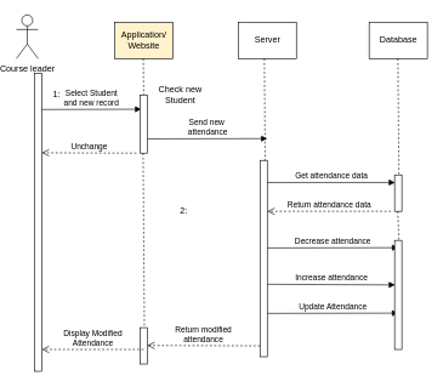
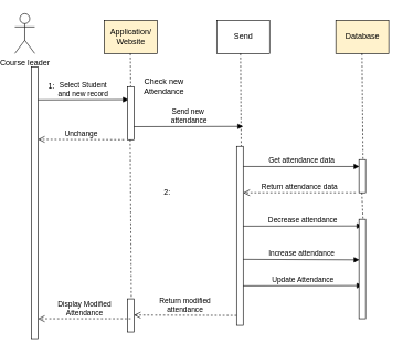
  <mxCell id="0" />
  <mxCell id="1" parent="0" />
  <mxCell id="2" value="Course leader" style="shape=umlActor;verticalLabelPosition=bottom;verticalAlign=top;html=1;outlineConnect=0;" vertex="1" parent="1"><mxGeometry x="20" y="20" width="30" height="60" as="geometry" /></mxCell>
  <mxCell id="3" value="" style="html=1;points=[];perimeter=orthogonalPerimeter;" vertex="1" parent="1"><mxGeometry x="45" y="100" width="10" height="410" as="geometry" /></mxCell>
  <mxCell id="4" value="Select Student&lt;br&gt;and new record" style="html=1;verticalAlign=bottom;endArrow=block;rounded=0;entryX=0.18;entryY=0.245;entryDx=0;entryDy=0;entryPerimeter=0;" edge="1" parent="1" target="8"><mxGeometry width="80" relative="1" as="geometry"><mxPoint x="55" y="150" as="sourcePoint" /><mxPoint x="135" y="150" as="targetPoint" /></mxGeometry></mxCell>
  <mxCell id="5" value="Application/ &lt;br&gt;Website" style="html=1;fillColor=#fff2cc;" vertex="1" parent="1"><mxGeometry x="155" y="30" width="80" height="50" as="geometry" /></mxCell>
  <mxCell id="6" value="Unchange" style="html=1;verticalAlign=bottom;endArrow=open;dashed=1;endSize=8;rounded=0;" edge="1" parent="1"><mxGeometry relative="1" as="geometry"><mxPoint x="185" y="210" as="sourcePoint" /><mxPoint x="55" y="209.5" as="targetPoint" /></mxGeometry></mxCell>
  <mxCell id="7" value="" style="endArrow=none;dashed=1;html=1;rounded=0;" edge="1" parent="1"><mxGeometry width="50" height="50" relative="1" as="geometry"><mxPoint x="194.5" y="80" as="sourcePoint" /><mxPoint x="195" y="130" as="targetPoint" /></mxGeometry></mxCell>
  <mxCell id="8" value="" style="html=1;points=[];perimeter=orthogonalPerimeter;" vertex="1" parent="1"><mxGeometry x="190" y="130" width="10" height="80" as="geometry" /></mxCell>
- <mxCell id="9" value="Server" style="html=1;" vertex="1" parent="1"><mxGeometry x="325" y="30" width="80" height="50" as="geometry" /></mxCell>
- <mxCell id="10" value="Check new&lt;br&gt;Student" style="text;html=1;align=center;verticalAlign=middle;resizable=0;points=[];autosize=1;strokeColor=none;fillColor=none;" vertex="1" parent="1"><mxGeometry x="205" y="110" width="80" height="40" as="geometry" /></mxCell>
+ <mxCell id="9" value="Send" style="html=1;" vertex="1" parent="1"><mxGeometry x="325" y="30" width="80" height="50" as="geometry" /></mxCell>
+ <mxCell id="10" value="Check new&lt;br&gt;Attendance" style="text;html=1;align=center;verticalAlign=middle;resizable=0;points=[];autosize=1;strokeColor=none;fillColor=none;" vertex="1" parent="1"><mxGeometry x="205" y="110" width="80" height="40" as="geometry" /></mxCell>
  <mxCell id="11" value="Send new&amp;nbsp;&lt;br&gt;attendance" style="html=1;verticalAlign=bottom;endArrow=block;rounded=0;" edge="1" parent="1"><mxGeometry width="80" relative="1" as="geometry"><mxPoint x="200" y="190.4" as="sourcePoint" /><mxPoint x="365" y="190" as="targetPoint" /></mxGeometry></mxCell>
  <mxCell id="12" value="" style="endArrow=none;dashed=1;html=1;rounded=0;" edge="1" parent="1"><mxGeometry width="50" height="50" relative="1" as="geometry"><mxPoint x="361" y="80" as="sourcePoint" /><mxPoint x="362" y="220" as="targetPoint" /></mxGeometry></mxCell>
  <mxCell id="13" value="" style="html=1;points=[];perimeter=orthogonalPerimeter;" vertex="1" parent="1"><mxGeometry x="355" y="220" width="10" height="270" as="geometry" /></mxCell>
  <mxCell id="14" value="1:" style="text;html=1;align=center;verticalAlign=middle;resizable=0;points=[];autosize=1;strokeColor=none;fillColor=none;" vertex="1" parent="1"><mxGeometry x="60" y="115" width="30" height="30" as="geometry" /></mxCell>
  <mxCell id="15" value="2:" style="text;html=1;align=center;verticalAlign=middle;resizable=0;points=[];autosize=1;strokeColor=none;fillColor=none;" vertex="1" parent="1"><mxGeometry x="235" y="275" width="30" height="30" as="geometry" /></mxCell>
  <mxCell id="16" value="Get attendance data" style="html=1;verticalAlign=bottom;endArrow=block;rounded=0;entryX=0.06;entryY=0.208;entryDx=0;entryDy=0;entryPerimeter=0;" edge="1" parent="1" target="23"><mxGeometry width="80" relative="1" as="geometry"><mxPoint x="365" y="250.4" as="sourcePoint" /><mxPoint x="530" y="250" as="targetPoint" /></mxGeometry></mxCell>
  <mxCell id="17" value="Return attendance data" style="html=1;verticalAlign=bottom;endArrow=open;dashed=1;endSize=8;rounded=0;" edge="1" parent="1"><mxGeometry relative="1" as="geometry"><mxPoint x="535" y="290" as="sourcePoint" /><mxPoint x="365" y="290" as="targetPoint" /></mxGeometry></mxCell>
  <mxCell id="18" value="Decrease attendance" style="html=1;verticalAlign=bottom;endArrow=block;rounded=0;entryX=0.5;entryY=0.067;entryDx=0;entryDy=0;entryPerimeter=0;" edge="1" parent="1" target="25"><mxGeometry width="80" relative="1" as="geometry"><mxPoint x="365" y="340.4" as="sourcePoint" /><mxPoint x="530" y="340" as="targetPoint" /></mxGeometry></mxCell>
  <mxCell id="19" value="Increase attendance" style="html=1;verticalAlign=bottom;endArrow=block;rounded=0;entryX=0.06;entryY=0.408;entryDx=0;entryDy=0;entryPerimeter=0;" edge="1" parent="1" target="25"><mxGeometry width="80" relative="1" as="geometry"><mxPoint x="365" y="390.4" as="sourcePoint" /><mxPoint x="530" y="390" as="targetPoint" /></mxGeometry></mxCell>
  <mxCell id="20" value="Update Attendance" style="html=1;verticalAlign=bottom;endArrow=block;rounded=0;entryX=0.5;entryY=0.667;entryDx=0;entryDy=0;entryPerimeter=0;" edge="1" parent="1" target="25"><mxGeometry width="80" relative="1" as="geometry"><mxPoint x="365" y="430.4" as="sourcePoint" /><mxPoint x="530" y="430" as="targetPoint" /></mxGeometry></mxCell>
- <mxCell id="21" value="Database" style="html=1;" vertex="1" parent="1"><mxGeometry x="505" y="30" width="80" height="50" as="geometry" /></mxCell>
+ <mxCell id="21" value="Database" style="html=1;fillColor=#fff2cc;" vertex="1" parent="1"><mxGeometry x="505" y="30" width="80" height="50" as="geometry" /></mxCell>
  <mxCell id="22" value="" style="endArrow=none;dashed=1;html=1;rounded=0;" edge="1" parent="1"><mxGeometry width="50" height="50" relative="1" as="geometry"><mxPoint x="544.5" y="80" as="sourcePoint" /><mxPoint x="546" y="240" as="targetPoint" /></mxGeometry></mxCell>
  <mxCell id="23" value="" style="html=1;points=[];perimeter=orthogonalPerimeter;" vertex="1" parent="1"><mxGeometry x="540" y="240" width="10" height="50" as="geometry" /></mxCell>
  <mxCell id="24" value="" style="endArrow=none;dashed=1;html=1;rounded=0;" edge="1" parent="1"><mxGeometry width="50" height="50" relative="1" as="geometry"><mxPoint x="544.25" y="290" as="sourcePoint" /><mxPoint x="546" y="330" as="targetPoint" /></mxGeometry></mxCell>
  <mxCell id="25" value="" style="html=1;points=[];perimeter=orthogonalPerimeter;" vertex="1" parent="1"><mxGeometry x="540" y="330" width="10" height="150" as="geometry" /></mxCell>
  <mxCell id="26" value="" style="endArrow=none;dashed=1;html=1;rounded=0;" edge="1" parent="1"><mxGeometry width="50" height="50" relative="1" as="geometry"><mxPoint x="194.25" y="210" as="sourcePoint" /><mxPoint x="196" y="450" as="targetPoint" /></mxGeometry></mxCell>
  <mxCell id="27" value="" style="html=1;points=[];perimeter=orthogonalPerimeter;" vertex="1" parent="1"><mxGeometry x="190" y="450" width="10" height="50" as="geometry" /></mxCell>
  <mxCell id="28" value="Return modified&lt;br&gt;attendance" style="html=1;verticalAlign=bottom;endArrow=open;dashed=1;endSize=8;rounded=0;" edge="1" parent="1"><mxGeometry relative="1" as="geometry"><mxPoint x="355" y="475" as="sourcePoint" /><mxPoint x="200" y="474.5" as="targetPoint" /></mxGeometry></mxCell>
  <mxCell id="29" value="Display Modified&lt;br&gt;Attendance" style="html=1;verticalAlign=bottom;endArrow=open;dashed=1;endSize=8;rounded=0;exitX=0.5;exitY=0.6;exitDx=0;exitDy=0;exitPerimeter=0;" edge="1" parent="1" source="27"><mxGeometry relative="1" as="geometry"><mxPoint x="185" y="480" as="sourcePoint" /><mxPoint x="55" y="480" as="targetPoint" /></mxGeometry></mxCell>
